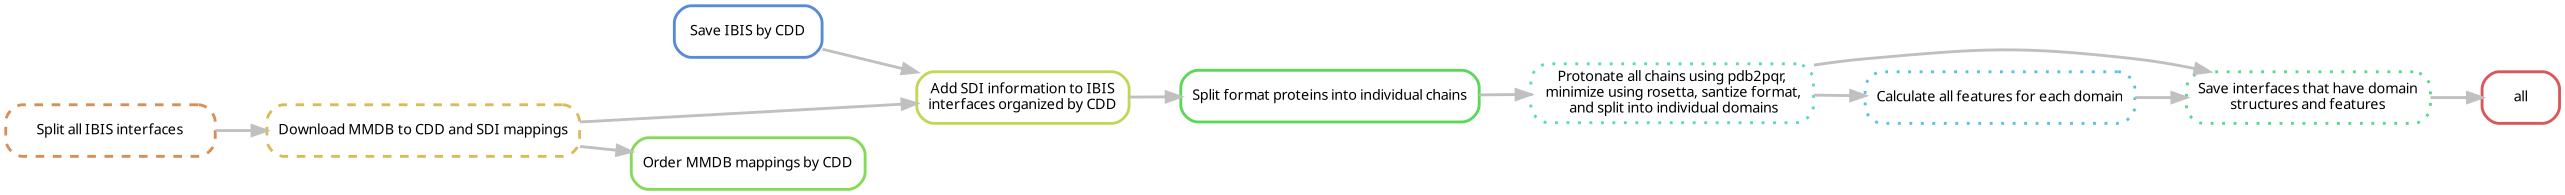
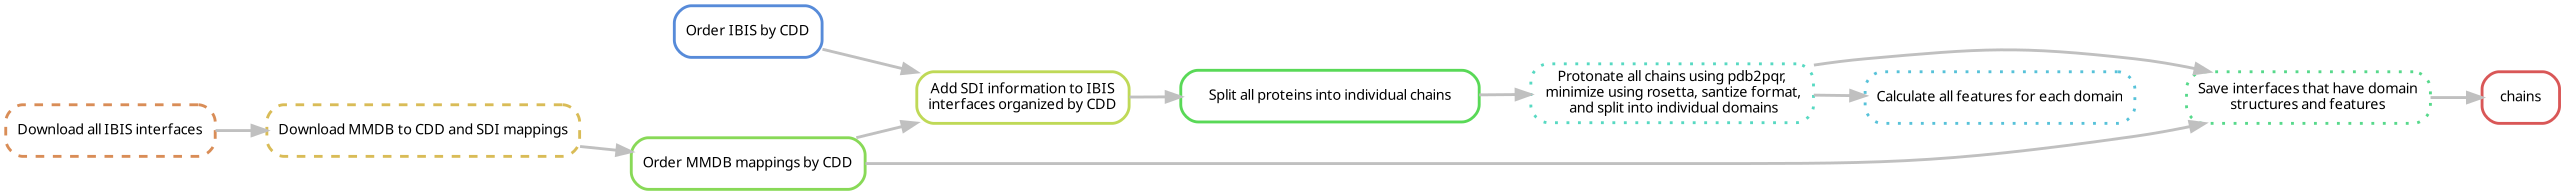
  digraph {
    bgcolor=white
    rankdir=LR
    node [fontname=sans fontsize=10 penwidth=2 shape=box style=rounded]
    edge [color=grey penwidth=2]
-   n1 [color="0.00 0.6 0.85" label=all]
+   n1 [color="0.00 0.6 0.85" label=chains]
    n2 [color="0.40 0.6 0.85" label="Save interfaces that have domain\nstructures and features" style="rounded,dotted"]
    n3 [color="0.53 0.6 0.85" label="Calculate all features for each domain" style="rounded,dotted"]
    n4 [color="0.20 0.6 0.85" label="Add SDI information to IBIS\ninterfaces organized by CDD"]
-   n5 [color="0.33 0.6 0.85" label="Split format proteins into individual chains"]
+   n5 [color="0.33 0.6 0.85" label="Split all proteins into individual chains"]
    n6 [color="0.47 0.6 0.85" label="Protonate all chains using pdb2pqr,\n minimize using rosetta, santize format,\n and split into individual domains" style="rounded,dotted"]
-   n7 [color="0.60 0.6 0.85" label="Save IBIS by CDD"]
+   n7 [color="0.60 0.6 0.85" label="Order IBIS by CDD"]
    n8 [color="0.27 0.6 0.85" label="Order MMDB mappings by CDD"]
-   n9 [color="0.07 0.6 0.85" label="Split all IBIS interfaces" style="rounded,dashed"]
+   n9 [color="0.07 0.6 0.85" label="Download all IBIS interfaces" style="rounded,dashed"]
    n10 [color="0.13 0.6 0.85" label="Download MMDB to CDD and SDI mappings" style="rounded,dashed"]
    n2 -> n1
-   n3 -> n2
+   n8 -> n2
    n4 -> n5
    n5 -> n6
    n6 -> n2
    n6 -> n3
    n7 -> n4
-   n10 -> n4
+   n8 -> n4
    n9 -> n10
    n10 -> n8
  }
